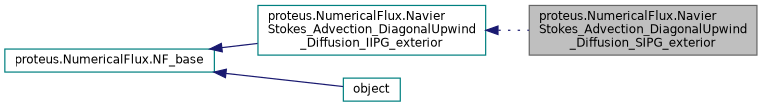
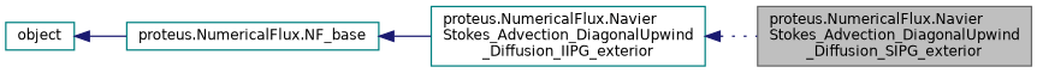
  digraph {
    rankdir=LR
    node [color=teal fillcolor=white fontname=Helvetica fontsize=10 shape=record style=filled]
    edge [color=midnightblue dir=back fontname=Helvetica fontsize=10 labelfontname=Helvetica labelfontsize=10 style=solid]
    n1 [color=gray40 fillcolor=grey75 fontcolor=black height=0.2 label="proteus.NumericalFlux.Navier\lStokes_Advection_DiagonalUpwind\l_Diffusion_SIPG_exterior" width=0.4]
    n2 [height=0.2 label="proteus.NumericalFlux.Navier\lStokes_Advection_DiagonalUpwind\l_Diffusion_IIPG_exterior" width=0.4]
    n3 [height=0.2 label="proteus.NumericalFlux.NF_base" width=0.4]
    n4 [height=0.2 label=object width=0.4]
    n2 -> n1 [style=dotted]
    n3 -> n2
-   n3 -> n4
+   n4 -> n3
  }
